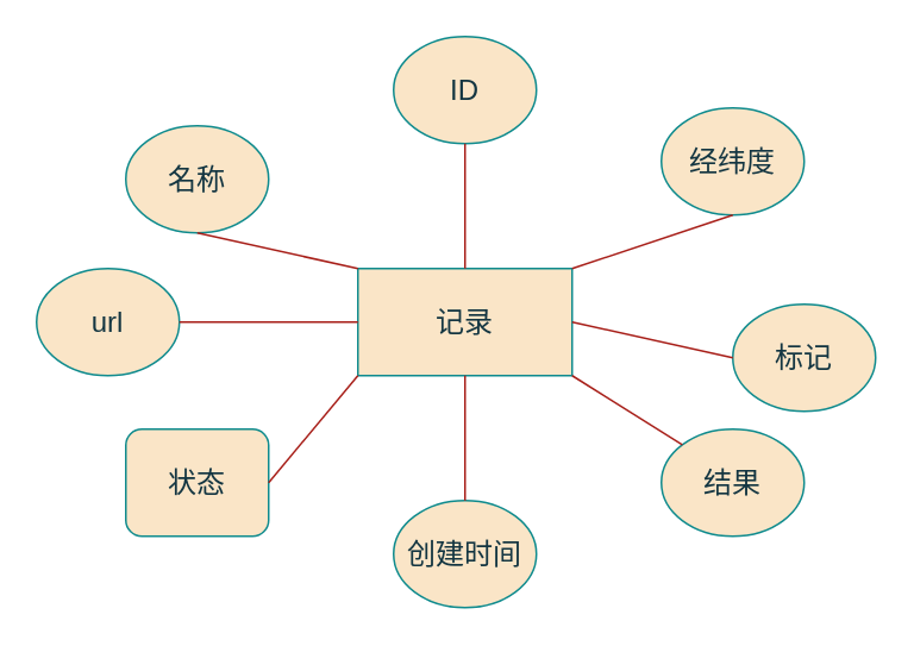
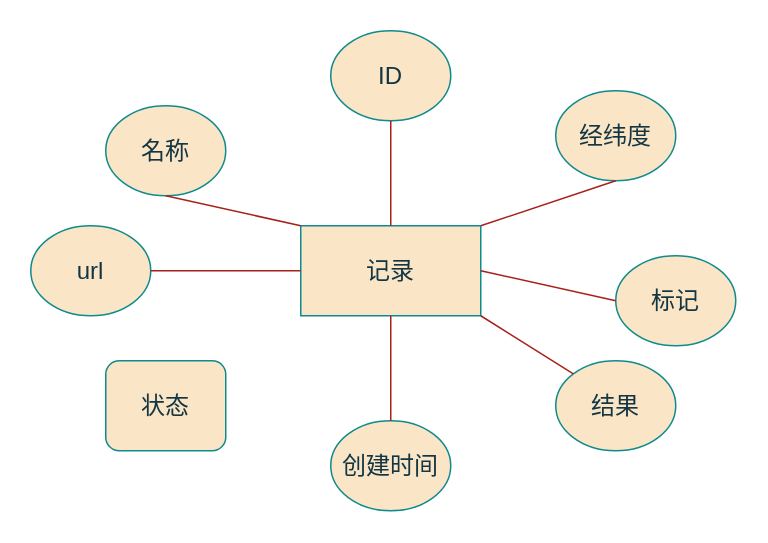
  <mxCell id="0" />
  <mxCell id="1" parent="0" />
  <mxCell id="2" value="记录" style="rounded=0;whiteSpace=wrap;html=1;strokeColor=#0F8B8D;fontSize=16;fontColor=#143642;fillColor=#FAE5C7;labelBackgroundColor=none;" vertex="1" parent="1"><mxGeometry x="200" y="150" width="120" height="60" as="geometry" /></mxCell>
  <mxCell id="3" value="结果" style="ellipse;whiteSpace=wrap;html=1;strokeColor=#0F8B8D;fontSize=16;fontColor=#143642;fillColor=#FAE5C7;labelBackgroundColor=none;" vertex="1" parent="1"><mxGeometry x="370" y="240" width="80" height="60" as="geometry" /></mxCell>
  <mxCell id="4" value="标记" style="ellipse;whiteSpace=wrap;html=1;strokeColor=#0F8B8D;fontSize=16;fontColor=#143642;fillColor=#FAE5C7;labelBackgroundColor=none;" vertex="1" parent="1"><mxGeometry x="410" y="170" width="80" height="60" as="geometry" /></mxCell>
  <mxCell id="5" value="创建时间" style="ellipse;whiteSpace=wrap;html=1;strokeColor=#0F8B8D;fontSize=16;fontColor=#143642;fillColor=#FAE5C7;labelBackgroundColor=none;" vertex="1" parent="1"><mxGeometry x="220" y="280" width="80" height="60" as="geometry" /></mxCell>
  <mxCell id="6" value="状态" style="whiteSpace=wrap;html=1;strokeColor=#0F8B8D;fontSize=16;fontColor=#143642;fillColor=#FAE5C7;labelBackgroundColor=none;rounded=1;" vertex="1" parent="1"><mxGeometry x="70" y="240" width="80" height="60" as="geometry" /></mxCell>
  <mxCell id="7" value="url" style="ellipse;whiteSpace=wrap;html=1;strokeColor=#0F8B8D;fontSize=16;fontColor=#143642;fillColor=#FAE5C7;labelBackgroundColor=none;" vertex="1" parent="1"><mxGeometry x="20" y="150" width="80" height="60" as="geometry" /></mxCell>
  <mxCell id="8" value="名称" style="ellipse;whiteSpace=wrap;html=1;strokeColor=#0F8B8D;fontSize=16;fontColor=#143642;fillColor=#FAE5C7;labelBackgroundColor=none;" vertex="1" parent="1"><mxGeometry x="70" y="70" width="80" height="60" as="geometry" /></mxCell>
  <mxCell id="9" value="ID" style="ellipse;whiteSpace=wrap;html=1;strokeColor=#0F8B8D;fontSize=16;fontColor=#143642;fillColor=#FAE5C7;labelBackgroundColor=none;" vertex="1" parent="1"><mxGeometry x="220" y="20" width="80" height="60" as="geometry" /></mxCell>
  <mxCell id="10" value="经纬度" style="ellipse;whiteSpace=wrap;html=1;strokeColor=#0F8B8D;fontSize=16;fontColor=#143642;fillColor=#FAE5C7;labelBackgroundColor=none;" vertex="1" parent="1"><mxGeometry x="370" y="60" width="80" height="60" as="geometry" /></mxCell>
  <mxCell id="11" value="" style="endArrow=none;html=1;rounded=0;strokeColor=#A8201A;fontSize=12;fontColor=default;startSize=8;endSize=8;fillColor=#FAE5C7;curved=1;entryX=0.5;entryY=1;entryDx=0;entryDy=0;exitX=0.5;exitY=0;exitDx=0;exitDy=0;labelBackgroundColor=none;" edge="1" parent="1" source="2" target="9"><mxGeometry width="50" height="50" relative="1" as="geometry"><mxPoint x="130" y="230" as="sourcePoint" /><mxPoint x="180" y="180" as="targetPoint" /></mxGeometry></mxCell>
  <mxCell id="12" value="" style="endArrow=none;html=1;rounded=0;strokeColor=#A8201A;fontSize=12;fontColor=default;startSize=8;endSize=8;fillColor=#FAE5C7;curved=1;entryX=0.5;entryY=1;entryDx=0;entryDy=0;exitX=1;exitY=0;exitDx=0;exitDy=0;labelBackgroundColor=none;" edge="1" parent="1" source="2" target="10"><mxGeometry width="50" height="50" relative="1" as="geometry"><mxPoint x="130" y="230" as="sourcePoint" /><mxPoint x="180" y="180" as="targetPoint" /></mxGeometry></mxCell>
  <mxCell id="13" value="" style="endArrow=none;html=1;rounded=0;strokeColor=#A8201A;fontSize=12;fontColor=default;startSize=8;endSize=8;fillColor=#FAE5C7;curved=1;entryX=0.5;entryY=1;entryDx=0;entryDy=0;exitX=0;exitY=0;exitDx=0;exitDy=0;labelBackgroundColor=none;" edge="1" parent="1" source="2" target="8"><mxGeometry width="50" height="50" relative="1" as="geometry"><mxPoint x="130" y="230" as="sourcePoint" /><mxPoint x="180" y="180" as="targetPoint" /></mxGeometry></mxCell>
  <mxCell id="14" value="" style="endArrow=none;html=1;rounded=0;strokeColor=#A8201A;fontSize=12;fontColor=default;startSize=8;endSize=8;fillColor=#FAE5C7;curved=1;entryX=0;entryY=0.5;entryDx=0;entryDy=0;exitX=1;exitY=0.5;exitDx=0;exitDy=0;labelBackgroundColor=none;" edge="1" parent="1" source="7" target="2"><mxGeometry width="50" height="50" relative="1" as="geometry"><mxPoint x="130" y="230" as="sourcePoint" /><mxPoint x="180" y="180" as="targetPoint" /></mxGeometry></mxCell>
  <mxCell id="15" value="" style="endArrow=none;html=1;rounded=0;strokeColor=#A8201A;fontSize=12;fontColor=default;startSize=8;endSize=8;fillColor=#FAE5C7;curved=1;entryX=0;entryY=0.5;entryDx=0;entryDy=0;exitX=1;exitY=0.5;exitDx=0;exitDy=0;labelBackgroundColor=none;" edge="1" parent="1" source="2" target="4"><mxGeometry width="50" height="50" relative="1" as="geometry"><mxPoint x="130" y="230" as="sourcePoint" /><mxPoint x="180" y="180" as="targetPoint" /></mxGeometry></mxCell>
- <mxCell id="16" value="" style="endArrow=none;html=1;rounded=0;strokeColor=#A8201A;fontSize=12;fontColor=default;startSize=8;endSize=8;fillColor=#FAE5C7;curved=1;entryX=0;entryY=1;entryDx=0;entryDy=0;exitX=1;exitY=0.5;exitDx=0;exitDy=0;labelBackgroundColor=none;" edge="1" parent="1" source="6" target="2"><mxGeometry width="50" height="50" relative="1" as="geometry"><mxPoint x="130" y="230" as="sourcePoint" /><mxPoint x="180" y="180" as="targetPoint" /></mxGeometry></mxCell>
  <mxCell id="17" value="" style="endArrow=none;html=1;rounded=0;strokeColor=#A8201A;fontSize=12;fontColor=default;startSize=8;endSize=8;fillColor=#FAE5C7;curved=1;entryX=0.5;entryY=1;entryDx=0;entryDy=0;exitX=0.5;exitY=0;exitDx=0;exitDy=0;labelBackgroundColor=none;" edge="1" parent="1" source="5" target="2"><mxGeometry width="50" height="50" relative="1" as="geometry"><mxPoint x="130" y="230" as="sourcePoint" /><mxPoint x="180" y="180" as="targetPoint" /></mxGeometry></mxCell>
  <mxCell id="18" value="" style="endArrow=none;html=1;rounded=0;strokeColor=#A8201A;fontSize=12;fontColor=default;startSize=8;endSize=8;fillColor=#FAE5C7;curved=1;entryX=1;entryY=1;entryDx=0;entryDy=0;exitX=0;exitY=0;exitDx=0;exitDy=0;labelBackgroundColor=none;" edge="1" parent="1" source="3" target="2"><mxGeometry width="50" height="50" relative="1" as="geometry"><mxPoint x="130" y="230" as="sourcePoint" /><mxPoint x="180" y="180" as="targetPoint" /></mxGeometry></mxCell>
